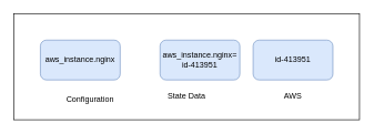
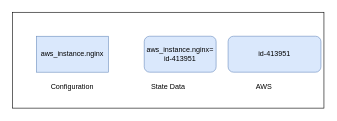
  <mxCell id="0" />
  <mxCell id="1" parent="0" />
  <mxCell id="2" value="" style="rounded=0;whiteSpace=wrap;html=1;" parent="1" vertex="1"><mxGeometry x="20" width="520" height="160" as="geometry" y="20" /></mxCell>
- <mxCell id="3" value="aws_instance.nginx" style="rounded=1;whiteSpace=wrap;html=1;fillColor=#dae8fc;strokeColor=#6c8ebf;glass=0;" parent="1" vertex="1"><mxGeometry x="60" y="60" width="120" height="60" as="geometry" /></mxCell>
+ <mxCell id="3" value="aws_instance.nginx" style="whiteSpace=wrap;html=1;fillColor=#dae8fc;strokeColor=#6c8ebf;glass=0;rounded=0;" parent="1" vertex="1"><mxGeometry x="60" y="60" width="120" height="60" as="geometry" /></mxCell>
  <mxCell id="4" value="aws_instance.nginx=&lt;br&gt;id-413951" style="rounded=1;whiteSpace=wrap;html=1;fillColor=#dae8fc;strokeColor=#6c8ebf;glass=0;" parent="1" vertex="1"><mxGeometry x="240" y="60" width="120" height="60" as="geometry" /></mxCell>
- <mxCell id="5" value="id-413951" style="rounded=1;whiteSpace=wrap;html=1;fillColor=#dae8fc;strokeColor=#6c8ebf;glass=0;" parent="1" vertex="1"><mxGeometry x="380" y="60" width="120" height="60" as="geometry" /></mxCell>
- <mxCell id="6" value="Configuration" style="text;html=1;align=center;verticalAlign=middle;whiteSpace=wrap;rounded=0;" parent="1" vertex="1"><mxGeometry x="105" y="135" width="60" height="30" as="geometry" /></mxCell>
+ <mxCell id="5" value="id-413951" style="rounded=1;whiteSpace=wrap;html=1;fillColor=#dae8fc;strokeColor=#6c8ebf;glass=0;" parent="1" vertex="1"><mxGeometry x="380" y="60" width="155" height="60" as="geometry" /></mxCell>
+ <mxCell id="6" value="Configuration" style="text;html=1;align=center;verticalAlign=middle;whiteSpace=wrap;rounded=0;" parent="1" vertex="1"><mxGeometry x="90" y="130" width="60" height="30" as="geometry" /></mxCell>
  <mxCell id="7" value="State Data" style="text;html=1;align=center;verticalAlign=middle;whiteSpace=wrap;rounded=0;" parent="1" vertex="1"><mxGeometry x="250" y="130" width="60" height="30" as="geometry" /></mxCell>
  <mxCell id="8" value="AWS" style="text;html=1;align=center;verticalAlign=middle;whiteSpace=wrap;rounded=0;" parent="1" vertex="1"><mxGeometry x="410" y="130" width="60" height="30" as="geometry" /></mxCell>
